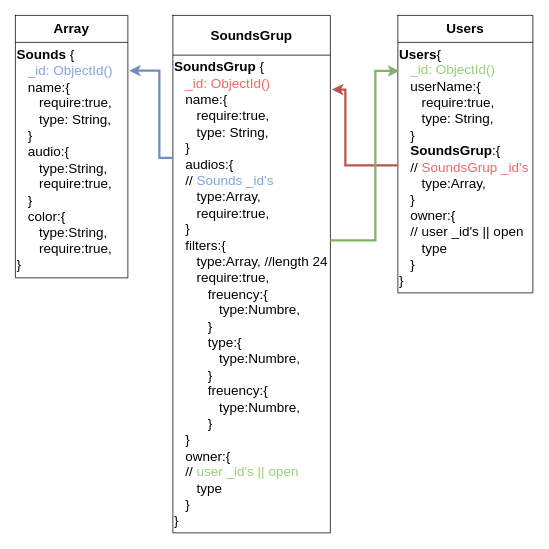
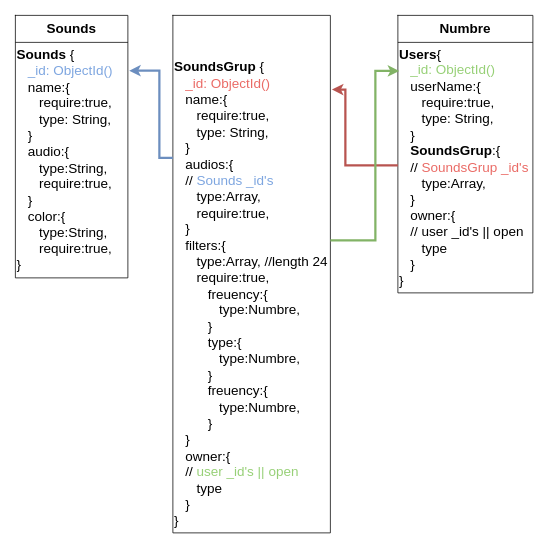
  <mxCell id="0" />
  <mxCell id="1" parent="0" />
  <mxCell id="2" value="" style="shape=table;html=1;whiteSpace=wrap;startSize=0;container=1;collapsible=0;childLayout=tableLayout;" vertex="1" parent="1"><mxGeometry x="20" y="20" width="150" height="350" as="geometry" /></mxCell>
  <mxCell id="3" value="" style="shape=partialRectangle;html=1;whiteSpace=wrap;collapsible=0;dropTarget=0;pointerEvents=0;fillColor=none;top=0;left=0;bottom=0;right=0;points=[[0,0.5],[1,0.5]];portConstraint=eastwest;" vertex="1" parent="2"><mxGeometry width="150" height="36" as="geometry" /></mxCell>
- <mxCell id="4" value="&lt;font size=&quot;1&quot;&gt;&lt;b style=&quot;font-size: 18px&quot;&gt;Array&lt;br&gt;&lt;/b&gt;&lt;/font&gt;" style="shape=partialRectangle;html=1;whiteSpace=wrap;connectable=0;overflow=hidden;fillColor=none;top=0;left=0;bottom=0;right=0;" vertex="1" parent="3"><mxGeometry width="150" height="36" as="geometry" /></mxCell>
+ <mxCell id="4" value="&lt;font size=&quot;1&quot;&gt;&lt;b style=&quot;font-size: 18px&quot;&gt;Sounds&lt;br&gt;&lt;/b&gt;&lt;/font&gt;" style="shape=partialRectangle;html=1;whiteSpace=wrap;connectable=0;overflow=hidden;fillColor=none;top=0;left=0;bottom=0;right=0;" vertex="1" parent="3"><mxGeometry width="150" height="36" as="geometry" /></mxCell>
  <mxCell id="5" value="" style="shape=partialRectangle;html=1;whiteSpace=wrap;collapsible=0;dropTarget=0;pointerEvents=0;fillColor=none;top=0;left=0;bottom=0;right=0;points=[[0,0.5],[1,0.5]];portConstraint=eastwest;" vertex="1" parent="2"><mxGeometry y="36" width="150" height="314" as="geometry" /></mxCell>
  <mxCell id="6" value="&lt;span style=&quot;font-size: 18px&quot;&gt;&lt;b&gt;Sounds &lt;/b&gt;{&lt;br&gt;&amp;nbsp; &amp;nbsp;&lt;font color=&quot;#7ea6e0&quot;&gt;_id: ObjectId()&lt;/font&gt;&lt;br&gt;&amp;nbsp; &amp;nbsp;name:{&lt;br&gt;&amp;nbsp; &amp;nbsp; &amp;nbsp; require:true,&lt;br&gt;&amp;nbsp; &amp;nbsp; &amp;nbsp; type: String,&lt;br&gt;&amp;nbsp; &amp;nbsp;}&lt;br&gt;&amp;nbsp; &amp;nbsp;audio:{&lt;br&gt;&amp;nbsp; &amp;nbsp; &amp;nbsp; type:String,&lt;br&gt;&amp;nbsp; &amp;nbsp; &amp;nbsp; require:true,&lt;br&gt;&amp;nbsp; &amp;nbsp;}&lt;br&gt;&amp;nbsp; &amp;nbsp;color:{&lt;br&gt;&amp;nbsp; &amp;nbsp; &amp;nbsp; type:String,&lt;br&gt;&amp;nbsp; &amp;nbsp; &amp;nbsp; require:true,&lt;br&gt;}&lt;br&gt;&lt;/span&gt;" style="shape=partialRectangle;html=1;whiteSpace=wrap;connectable=0;overflow=hidden;fillColor=none;top=0;left=0;bottom=0;right=0;align=left;" vertex="1" parent="5"><mxGeometry width="150" height="314" as="geometry" /></mxCell>
  <mxCell id="7" value="" style="shape=table;html=1;whiteSpace=wrap;startSize=0;container=1;collapsible=0;childLayout=tableLayout;" vertex="1" parent="1"><mxGeometry x="230" y="20" width="210" height="690" as="geometry" /></mxCell>
  <mxCell id="8" value="" style="shape=partialRectangle;html=1;whiteSpace=wrap;collapsible=0;dropTarget=0;pointerEvents=0;fillColor=none;top=0;left=0;bottom=0;right=0;points=[[0,0.5],[1,0.5]];portConstraint=eastwest;" vertex="1" parent="7"><mxGeometry width="210" height="53" as="geometry" /></mxCell>
- <mxCell id="9" value="&lt;font size=&quot;1&quot;&gt;&lt;b style=&quot;font-size: 18px&quot;&gt;SoundsGrup&lt;br&gt;&lt;/b&gt;&lt;/font&gt;" style="shape=partialRectangle;html=1;whiteSpace=wrap;connectable=0;overflow=hidden;fillColor=none;top=0;left=0;bottom=0;right=0;" vertex="1" parent="8"><mxGeometry width="210" height="53" as="geometry" /></mxCell>
  <mxCell id="10" value="" style="shape=partialRectangle;html=1;whiteSpace=wrap;collapsible=0;dropTarget=0;pointerEvents=0;fillColor=none;top=0;left=0;bottom=0;right=0;points=[[0,0.5],[1,0.5]];portConstraint=eastwest;" vertex="1" parent="7"><mxGeometry y="53" width="210" height="637" as="geometry" /></mxCell>
  <mxCell id="11" value="&lt;b style=&quot;text-align: center ; font-size: 18px&quot;&gt;SoundsGrup&lt;/b&gt;&lt;span style=&quot;font-size: 18px&quot;&gt;&amp;nbsp;{&lt;br&gt;&amp;nbsp; &amp;nbsp;&lt;font color=&quot;#ea6b66&quot;&gt;_id: ObjectId()&lt;/font&gt;&lt;br&gt;&amp;nbsp; &amp;nbsp;name:{&lt;br&gt;&amp;nbsp; &amp;nbsp; &amp;nbsp; require:true,&lt;br&gt;&amp;nbsp; &amp;nbsp; &amp;nbsp; type: String,&lt;br&gt;&amp;nbsp; &amp;nbsp;}&lt;br&gt;&amp;nbsp; &amp;nbsp;audios:{&amp;nbsp;&lt;br&gt;&lt;/span&gt;&lt;span style=&quot;font-size: 18px&quot;&gt;&amp;nbsp; &amp;nbsp;// &lt;font color=&quot;#7ea6e0&quot;&gt;Sounds _id's&lt;/font&gt;&lt;/span&gt;&lt;span style=&quot;font-size: 18px&quot;&gt;&lt;br&gt;&amp;nbsp; &amp;nbsp; &amp;nbsp; type:Array,&lt;br&gt;&amp;nbsp; &amp;nbsp; &amp;nbsp; require:true,&lt;br&gt;&amp;nbsp; &amp;nbsp;}&amp;nbsp;&lt;br&gt;&amp;nbsp; &amp;nbsp;filters:{&lt;br&gt;&amp;nbsp; &amp;nbsp; &amp;nbsp; type:Array, //length 24&lt;br&gt;&amp;nbsp; &amp;nbsp; &amp;nbsp; require:true,&lt;br&gt;&amp;nbsp; &amp;nbsp; &amp;nbsp; &amp;nbsp; &amp;nbsp;freuency:{&lt;br&gt;&amp;nbsp; &amp;nbsp; &amp;nbsp; &amp;nbsp; &amp;nbsp; &amp;nbsp; type:Numbre,&lt;br&gt;&amp;nbsp; &amp;nbsp; &amp;nbsp; &amp;nbsp; &amp;nbsp;}&lt;br&gt;&lt;/span&gt;&lt;span style=&quot;font-size: 18px&quot;&gt;&amp;nbsp; &amp;nbsp; &amp;nbsp; &amp;nbsp; &amp;nbsp;type:{&lt;/span&gt;&lt;br style=&quot;font-size: 18px&quot;&gt;&lt;span style=&quot;font-size: 18px&quot;&gt;&amp;nbsp; &amp;nbsp; &amp;nbsp; &amp;nbsp; &amp;nbsp; &amp;nbsp; type:Numbre,&lt;/span&gt;&lt;br style=&quot;font-size: 18px&quot;&gt;&lt;span style=&quot;font-size: 18px&quot;&gt;&amp;nbsp; &amp;nbsp; &amp;nbsp; &amp;nbsp; &amp;nbsp;}&lt;br&gt;&lt;/span&gt;&lt;span style=&quot;font-size: 18px&quot;&gt;&amp;nbsp; &amp;nbsp; &amp;nbsp; &amp;nbsp; &amp;nbsp;freuency:{&lt;/span&gt;&lt;br style=&quot;font-size: 18px&quot;&gt;&lt;span style=&quot;font-size: 18px&quot;&gt;&amp;nbsp; &amp;nbsp; &amp;nbsp; &amp;nbsp; &amp;nbsp; &amp;nbsp; type:Numbre,&lt;/span&gt;&lt;br style=&quot;font-size: 18px&quot;&gt;&lt;span style=&quot;font-size: 18px&quot;&gt;&amp;nbsp; &amp;nbsp; &amp;nbsp; &amp;nbsp; &amp;nbsp;}&lt;/span&gt;&lt;span style=&quot;font-size: 18px&quot;&gt;&lt;br&gt;&amp;nbsp; &amp;nbsp;}&lt;br&gt;&amp;nbsp; &amp;nbsp;owner:{&lt;br&gt;&lt;/span&gt;&lt;span style=&quot;font-size: 18px&quot;&gt;&amp;nbsp; &amp;nbsp;// &lt;font color=&quot;#97d077&quot;&gt;user _id's || open&lt;/font&gt;&lt;/span&gt;&lt;span style=&quot;font-size: 18px&quot;&gt;&lt;br&gt;&amp;nbsp; &amp;nbsp; &amp;nbsp; type&lt;br&gt;&amp;nbsp; &amp;nbsp;}&lt;br&gt;}&lt;br&gt;&lt;/span&gt;" style="shape=partialRectangle;html=1;whiteSpace=wrap;connectable=0;overflow=hidden;fillColor=none;top=0;left=0;bottom=0;right=0;align=left;" vertex="1" parent="10"><mxGeometry width="210" height="637" as="geometry" /></mxCell>
  <mxCell id="12" value="" style="shape=table;html=1;whiteSpace=wrap;startSize=0;container=1;collapsible=0;childLayout=tableLayout;" vertex="1" parent="1"><mxGeometry x="530" y="20" width="180" height="370" as="geometry" /></mxCell>
  <mxCell id="13" value="" style="shape=partialRectangle;html=1;whiteSpace=wrap;collapsible=0;dropTarget=0;pointerEvents=0;fillColor=none;top=0;left=0;bottom=0;right=0;points=[[0,0.5],[1,0.5]];portConstraint=eastwest;" vertex="1" parent="12"><mxGeometry width="180" height="36" as="geometry" /></mxCell>
- <mxCell id="14" value="&lt;font size=&quot;1&quot;&gt;&lt;b style=&quot;font-size: 18px&quot;&gt;Users&lt;br&gt;&lt;/b&gt;&lt;/font&gt;" style="shape=partialRectangle;html=1;whiteSpace=wrap;connectable=0;overflow=hidden;fillColor=none;top=0;left=0;bottom=0;right=0;" vertex="1" parent="13"><mxGeometry width="180" height="36" as="geometry" /></mxCell>
+ <mxCell id="14" value="&lt;font size=&quot;1&quot;&gt;&lt;b style=&quot;font-size: 18px&quot;&gt;Numbre&lt;br&gt;&lt;/b&gt;&lt;/font&gt;" style="shape=partialRectangle;html=1;whiteSpace=wrap;connectable=0;overflow=hidden;fillColor=none;top=0;left=0;bottom=0;right=0;" vertex="1" parent="13"><mxGeometry width="180" height="36" as="geometry" /></mxCell>
  <mxCell id="15" value="" style="shape=partialRectangle;html=1;whiteSpace=wrap;collapsible=0;dropTarget=0;pointerEvents=0;fillColor=none;top=0;left=0;bottom=0;right=0;points=[[0,0.5],[1,0.5]];portConstraint=eastwest;" vertex="1" parent="12"><mxGeometry y="36" width="180" height="334" as="geometry" /></mxCell>
  <mxCell id="16" value="&lt;b style=&quot;text-align: center ; font-size: 18px&quot;&gt;Users&lt;/b&gt;&lt;span style=&quot;font-size: 18px&quot;&gt;{&lt;br&gt;&amp;nbsp; &lt;font color=&quot;#97d077&quot;&gt;&amp;nbsp;_id: ObjectId()&lt;/font&gt;&lt;br&gt;&amp;nbsp; &amp;nbsp;userName:{&lt;br&gt;&amp;nbsp; &amp;nbsp; &amp;nbsp; require:true,&lt;br&gt;&amp;nbsp; &amp;nbsp; &amp;nbsp; type: String,&lt;br&gt;&amp;nbsp; &amp;nbsp;}&lt;br&gt;&amp;nbsp; &amp;nbsp;&lt;/span&gt;&lt;b style=&quot;text-align: center ; font-size: 18px&quot;&gt;SoundsGrup&lt;/b&gt;&lt;span style=&quot;font-size: 18px&quot;&gt;:&lt;/span&gt;&lt;span style=&quot;font-size: 18px&quot;&gt;{&amp;nbsp;&lt;br&gt;&lt;/span&gt;&lt;span style=&quot;font-size: 18px&quot;&gt;&amp;nbsp; &amp;nbsp;//&amp;nbsp;&lt;/span&gt;&lt;font color=&quot;#ea6b66&quot;&gt;&lt;span style=&quot;text-align: center ; font-size: 18px&quot;&gt;SoundsGrup&amp;nbsp;&lt;/span&gt;&lt;span style=&quot;font-size: 18px&quot;&gt;_id's&lt;/span&gt;&lt;/font&gt;&lt;span style=&quot;font-size: 18px&quot;&gt;&lt;br&gt;&amp;nbsp; &amp;nbsp; &amp;nbsp; type:Array,&lt;br&gt;&amp;nbsp; &amp;nbsp;}&amp;nbsp;&lt;/span&gt;&lt;span style=&quot;font-size: 18px&quot;&gt;&lt;br&gt;&amp;nbsp; &amp;nbsp;owner:{&lt;br&gt;&lt;/span&gt;&lt;span style=&quot;font-size: 18px&quot;&gt;&amp;nbsp; &amp;nbsp;// user _id's || open&lt;/span&gt;&lt;span style=&quot;font-size: 18px&quot;&gt;&lt;br&gt;&amp;nbsp; &amp;nbsp; &amp;nbsp; type&lt;br&gt;&amp;nbsp; &amp;nbsp;}&lt;br&gt;}&lt;br&gt;&lt;/span&gt;" style="shape=partialRectangle;html=1;whiteSpace=wrap;connectable=0;overflow=hidden;fillColor=none;top=0;left=0;bottom=0;right=0;align=left;" vertex="1" parent="15"><mxGeometry width="180" height="334" as="geometry" /></mxCell>
  <mxCell id="17" style="edgeStyle=orthogonalEdgeStyle;rounded=0;orthogonalLoop=1;jettySize=auto;html=1;strokeWidth=3;fillColor=#f8cecc;strokeColor=#b85450;entryX=1.01;entryY=0.072;entryDx=0;entryDy=0;entryPerimeter=0;" edge="1" parent="1" source="15" target="10"><mxGeometry relative="1" as="geometry"><mxPoint x="420" y="114" as="targetPoint" /><Array as="points"><mxPoint x="460" y="220" /><mxPoint x="460" y="119" /></Array></mxGeometry></mxCell>
  <mxCell id="18" style="edgeStyle=orthogonalEdgeStyle;rounded=0;orthogonalLoop=1;jettySize=auto;html=1;entryX=0.01;entryY=0.114;entryDx=0;entryDy=0;entryPerimeter=0;fillColor=#d5e8d4;strokeColor=#82b366;strokeWidth=3;" edge="1" parent="1" source="10" target="15"><mxGeometry relative="1" as="geometry"><Array as="points"><mxPoint x="500" y="320" /><mxPoint x="500" y="94" /></Array></mxGeometry></mxCell>
  <mxCell id="19" style="edgeStyle=orthogonalEdgeStyle;rounded=0;orthogonalLoop=1;jettySize=auto;html=1;entryX=1.012;entryY=0.12;entryDx=0;entryDy=0;entryPerimeter=0;fillColor=#dae8fc;strokeColor=#6c8ebf;strokeWidth=3;" edge="1" parent="1" source="10" target="5"><mxGeometry relative="1" as="geometry"><Array as="points"><mxPoint x="212" y="210" /><mxPoint x="212" y="93" /></Array></mxGeometry></mxCell>
